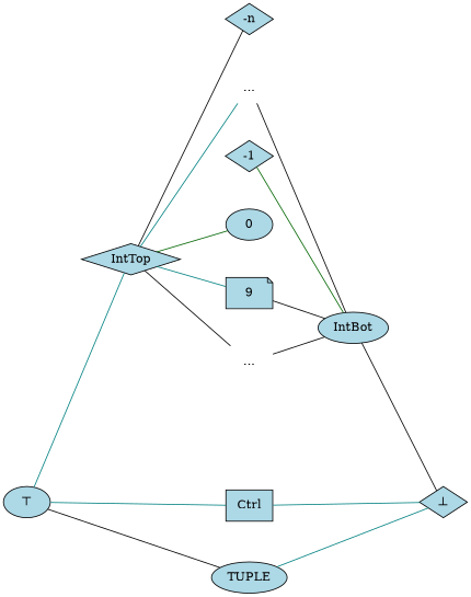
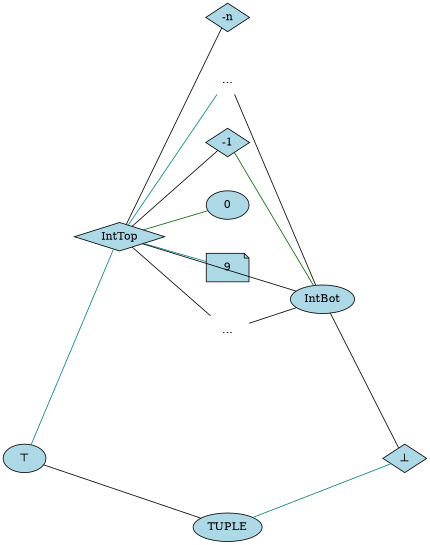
  digraph {
    nodesep=0.6
    rankdir=LR
    splines=false
    node [fillcolor=lightblue shape=ellipse style=filled]
    edge [arrowhead=none color=black]
    n1 [label="⊤"]
    n2 [label=IntTop shape=diamond]
-   n3 [label=Ctrl shape=box]
    n4 [label="-n" shape=diamond]
    n5 [label="..." shape=none style=none]
    n6 [label=-1 shape=diamond]
    n7 [label=0]
    n8 [label=9 shape=note]
    n9 [label="..." shape=none style=none]
    n10 [label=TUPLE]
    n11 [label=IntBot]
    n12 [label="⊥" shape=diamond]
    subgraph sub_1 {
      rank=same
      n1
    }
    subgraph sub_2 {
      rank=same
      n2
    }
    subgraph sub_3 {
      rank=same
-     n3
      n4
      n5
      n6
      n7
      n8
      n9
      n10
    }
    subgraph sub_4 {
      rank=same
      n11
    }
    subgraph sub_5 {
      rank=same
      n12
    }
    n1 -> n2 [color=teal]
-   n1 -> n3 [color=teal]
    n1 -> n10
    n2 -> n4
    n2 -> n5 [color=teal]
+   n2 -> n6
    n2 -> n7 [color=darkgreen]
    n2 -> n8 [color=teal]
    n2 -> n9
-   n3 -> n12 [color=teal]
    n4 -> n5 [style=invis color=""]
    n5 -> n6 [style=invis color=""]
    n5 -> n11
    n6 -> n7 [style=invis color=""]
    n6 -> n11 [color=darkgreen]
    n7 -> n8 [style=invis color=""]
    n8 -> n9 [style=invis color=""]
-   n8 -> n11
+   n2 -> n11
    n9 -> n11
    n10 -> n12 [color=teal]
    n11 -> n12
  }
